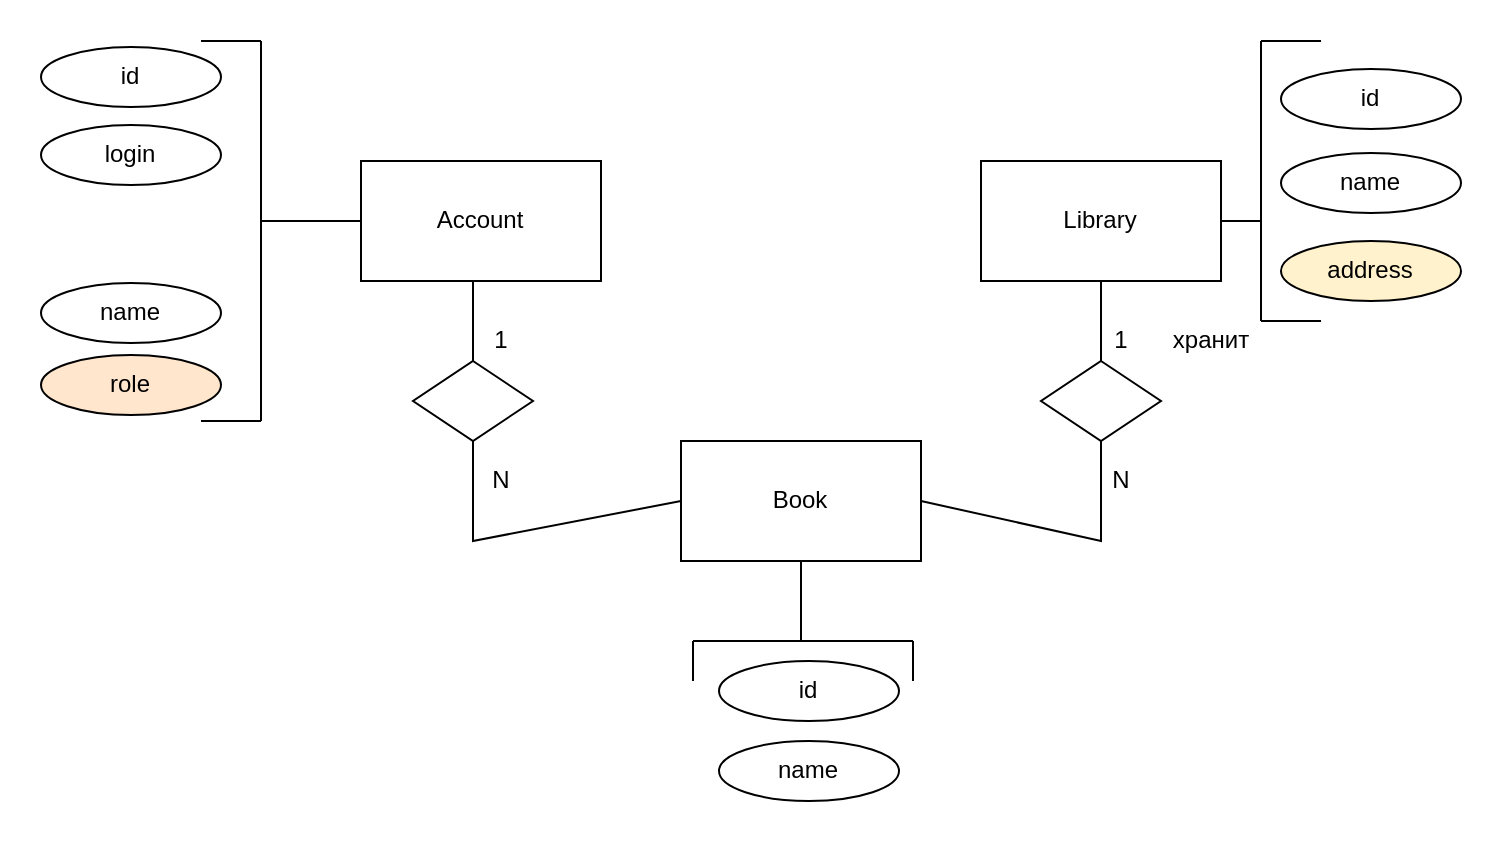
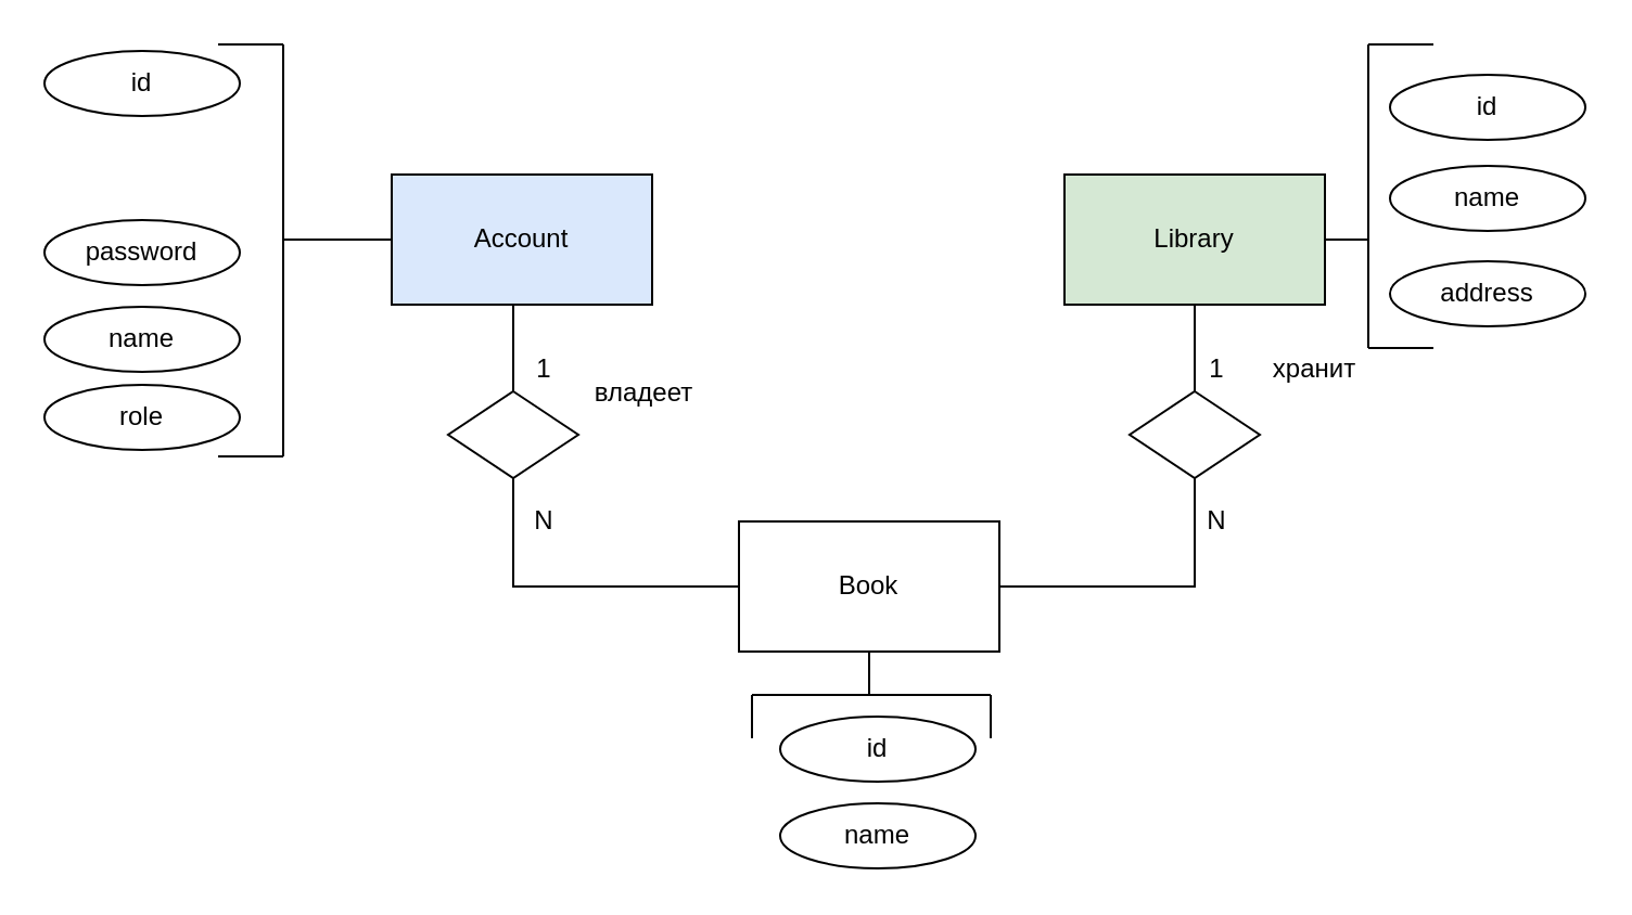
  <mxCell id="0" />
  <mxCell id="1" parent="0" />
- <mxCell id="2" value="Book" style="rounded=0;whiteSpace=wrap;html=1;" vertex="1" parent="1"><mxGeometry x="340" y="220" width="120" height="60" as="geometry" /></mxCell>
- <mxCell id="3" value="Library" style="rounded=0;whiteSpace=wrap;html=1;" vertex="1" parent="1"><mxGeometry x="490" y="80" width="120" height="60" as="geometry" /></mxCell>
- <mxCell id="4" value="Account" style="rounded=0;whiteSpace=wrap;html=1;" vertex="1" parent="1"><mxGeometry x="180" y="80" width="120" height="60" as="geometry" /></mxCell>
+ <mxCell id="2" value="Book" style="rounded=0;whiteSpace=wrap;html=1;" vertex="1" parent="1"><mxGeometry x="340" y="240" width="120" height="60" as="geometry" /></mxCell>
+ <mxCell id="3" value="Library" style="rounded=0;whiteSpace=wrap;html=1;fillColor=#d5e8d4;" vertex="1" parent="1"><mxGeometry x="490" y="80" width="120" height="60" as="geometry" /></mxCell>
+ <mxCell id="4" value="Account" style="rounded=0;whiteSpace=wrap;html=1;fillColor=#dae8fc;" vertex="1" parent="1"><mxGeometry x="180" y="80" width="120" height="60" as="geometry" /></mxCell>
  <mxCell id="5" value="" style="rhombus;whiteSpace=wrap;html=1;" vertex="1" parent="1"><mxGeometry x="520" y="180" width="60" height="40" as="geometry" /></mxCell>
  <mxCell id="6" value="" style="endArrow=none;html=1;rounded=0;exitX=1;exitY=0.5;exitDx=0;exitDy=0;entryX=0.5;entryY=1;entryDx=0;entryDy=0;" edge="1" parent="1" source="2" target="5"><mxGeometry width="50" height="50" relative="1" as="geometry"><mxPoint x="380" y="250" as="sourcePoint" /><mxPoint x="430" y="200" as="targetPoint" /><Array as="points"><mxPoint x="550" y="270" /></Array></mxGeometry></mxCell>
  <mxCell id="7" value="" style="endArrow=none;html=1;rounded=0;exitX=0.5;exitY=1;exitDx=0;exitDy=0;entryX=0.5;entryY=0;entryDx=0;entryDy=0;" edge="1" parent="1" source="3" target="5"><mxGeometry width="50" height="50" relative="1" as="geometry"><mxPoint x="474" y="280" as="sourcePoint" /><mxPoint x="560" y="230" as="targetPoint" /></mxGeometry></mxCell>
  <mxCell id="8" value="" style="rhombus;whiteSpace=wrap;html=1;" vertex="1" parent="1"><mxGeometry x="206" y="180" width="60" height="40" as="geometry" /></mxCell>
  <mxCell id="9" value="" style="endArrow=none;html=1;rounded=0;exitX=0;exitY=0.5;exitDx=0;exitDy=0;entryX=0.5;entryY=1;entryDx=0;entryDy=0;" edge="1" parent="1" source="2" target="8"><mxGeometry width="50" height="50" relative="1" as="geometry"><mxPoint x="150" y="270" as="sourcePoint" /><mxPoint x="116" y="200" as="targetPoint" /><Array as="points"><mxPoint x="236" y="270" /></Array></mxGeometry></mxCell>
  <mxCell id="10" value="" style="endArrow=none;html=1;rounded=0;exitX=0.5;exitY=1;exitDx=0;exitDy=0;entryX=0.5;entryY=0;entryDx=0;entryDy=0;" edge="1" parent="1" target="8"><mxGeometry width="50" height="50" relative="1" as="geometry"><mxPoint x="236" y="140" as="sourcePoint" /><mxPoint x="246" y="230" as="targetPoint" /></mxGeometry></mxCell>
  <mxCell id="11" value="1" style="text;html=1;align=center;verticalAlign=middle;resizable=0;points=[];autosize=1;strokeColor=none;fillColor=none;" vertex="1" parent="1"><mxGeometry x="550" y="160" width="20" height="20" as="geometry" /></mxCell>
  <mxCell id="12" value="N" style="text;html=1;align=center;verticalAlign=middle;resizable=0;points=[];autosize=1;strokeColor=none;fillColor=none;" vertex="1" parent="1"><mxGeometry x="550" y="230" width="20" height="20" as="geometry" /></mxCell>
  <mxCell id="13" value="1" style="text;html=1;align=center;verticalAlign=middle;resizable=0;points=[];autosize=1;strokeColor=none;fillColor=none;" vertex="1" parent="1"><mxGeometry x="240" y="160" width="20" height="20" as="geometry" /></mxCell>
  <mxCell id="14" value="N" style="text;html=1;align=center;verticalAlign=middle;resizable=0;points=[];autosize=1;strokeColor=none;fillColor=none;" vertex="1" parent="1"><mxGeometry x="240" y="230" width="20" height="20" as="geometry" /></mxCell>
- <mxCell id="15" value="login" style="ellipse;whiteSpace=wrap;html=1;" vertex="1" parent="1"><mxGeometry x="20" y="62" width="90" height="30" as="geometry" /></mxCell>
  <mxCell id="16" value="id" style="ellipse;whiteSpace=wrap;html=1;" vertex="1" parent="1"><mxGeometry x="20" y="23" width="90" height="30" as="geometry" /></mxCell>
+ <mxCell id="17" value="password" style="ellipse;whiteSpace=wrap;html=1;" vertex="1" parent="1"><mxGeometry x="20" y="101" width="90" height="30" as="geometry" /></mxCell>
  <mxCell id="18" value="name" style="ellipse;whiteSpace=wrap;html=1;" vertex="1" parent="1"><mxGeometry x="20" y="141" width="90" height="30" as="geometry" /></mxCell>
  <mxCell id="19" value="name" style="ellipse;whiteSpace=wrap;html=1;" vertex="1" parent="1"><mxGeometry x="640" y="76" width="90" height="30" as="geometry" /></mxCell>
  <mxCell id="20" value="id" style="ellipse;whiteSpace=wrap;html=1;" vertex="1" parent="1"><mxGeometry x="640" y="34" width="90" height="30" as="geometry" /></mxCell>
- <mxCell id="21" value="address" style="ellipse;whiteSpace=wrap;html=1;fillColor=#fff2cc;" vertex="1" parent="1"><mxGeometry x="640" y="120" width="90" height="30" as="geometry" /></mxCell>
+ <mxCell id="21" value="address" style="ellipse;whiteSpace=wrap;html=1;" vertex="1" parent="1"><mxGeometry x="640" y="120" width="90" height="30" as="geometry" /></mxCell>
  <mxCell id="22" value="" style="endArrow=none;html=1;rounded=0;" edge="1" parent="1"><mxGeometry width="50" height="50" relative="1" as="geometry"><mxPoint x="130" y="210" as="sourcePoint" /><mxPoint x="130" y="20" as="targetPoint" /></mxGeometry></mxCell>
  <mxCell id="23" value="" style="endArrow=none;html=1;rounded=0;" edge="1" parent="1"><mxGeometry width="50" height="50" relative="1" as="geometry"><mxPoint x="130" y="210" as="sourcePoint" /><mxPoint x="100" y="210" as="targetPoint" /></mxGeometry></mxCell>
  <mxCell id="24" value="" style="endArrow=none;html=1;rounded=0;" edge="1" parent="1"><mxGeometry width="50" height="50" relative="1" as="geometry"><mxPoint x="130" y="20" as="sourcePoint" /><mxPoint x="100" y="20" as="targetPoint" /></mxGeometry></mxCell>
  <mxCell id="25" value="" style="endArrow=none;html=1;rounded=0;entryX=0;entryY=0.5;entryDx=0;entryDy=0;" edge="1" parent="1" target="4"><mxGeometry width="50" height="50" relative="1" as="geometry"><mxPoint x="130" y="110" as="sourcePoint" /><mxPoint x="320" y="80" as="targetPoint" /></mxGeometry></mxCell>
  <mxCell id="26" value="" style="endArrow=none;html=1;rounded=0;" edge="1" parent="1"><mxGeometry width="50" height="50" relative="1" as="geometry"><mxPoint x="630" y="160" as="sourcePoint" /><mxPoint x="630" y="20" as="targetPoint" /></mxGeometry></mxCell>
  <mxCell id="27" value="" style="endArrow=none;html=1;rounded=0;" edge="1" parent="1"><mxGeometry width="50" height="50" relative="1" as="geometry"><mxPoint x="660" y="160" as="sourcePoint" /><mxPoint x="630" y="160" as="targetPoint" /></mxGeometry></mxCell>
  <mxCell id="28" value="" style="endArrow=none;html=1;rounded=0;" edge="1" parent="1"><mxGeometry width="50" height="50" relative="1" as="geometry"><mxPoint x="630" y="20" as="sourcePoint" /><mxPoint x="660" y="20" as="targetPoint" /></mxGeometry></mxCell>
  <mxCell id="29" value="" style="endArrow=none;html=1;rounded=0;entryX=1;entryY=0.5;entryDx=0;entryDy=0;" edge="1" parent="1" target="3"><mxGeometry width="50" height="50" relative="1" as="geometry"><mxPoint x="630" y="110" as="sourcePoint" /><mxPoint x="680" y="110" as="targetPoint" /></mxGeometry></mxCell>
  <mxCell id="30" value="" style="endArrow=none;html=1;rounded=0;" edge="1" parent="1"><mxGeometry width="50" height="50" relative="1" as="geometry"><mxPoint x="346" y="320" as="sourcePoint" /><mxPoint x="456" y="320" as="targetPoint" /></mxGeometry></mxCell>
  <mxCell id="31" value="" style="endArrow=none;html=1;rounded=0;entryX=0.5;entryY=1;entryDx=0;entryDy=0;" edge="1" parent="1" target="2"><mxGeometry width="50" height="50" relative="1" as="geometry"><mxPoint x="400" y="320" as="sourcePoint" /><mxPoint x="456" y="280" as="targetPoint" /></mxGeometry></mxCell>
  <mxCell id="32" value="" style="endArrow=none;html=1;rounded=0;" edge="1" parent="1"><mxGeometry width="50" height="50" relative="1" as="geometry"><mxPoint x="346" y="320" as="sourcePoint" /><mxPoint x="346" y="340" as="targetPoint" /></mxGeometry></mxCell>
  <mxCell id="33" value="" style="endArrow=none;html=1;rounded=0;" edge="1" parent="1"><mxGeometry width="50" height="50" relative="1" as="geometry"><mxPoint x="456" y="340" as="sourcePoint" /><mxPoint x="456" y="320" as="targetPoint" /></mxGeometry></mxCell>
- <mxCell id="34" value="role" style="ellipse;whiteSpace=wrap;html=1;fillColor=#ffe6cc;" vertex="1" parent="1"><mxGeometry x="20" y="177" width="90" height="30" as="geometry" /></mxCell>
+ <mxCell id="34" value="role" style="ellipse;whiteSpace=wrap;html=1;" vertex="1" parent="1"><mxGeometry x="20" y="177" width="90" height="30" as="geometry" /></mxCell>
+ <mxCell id="35" value="владеет" style="text;html=1;align=center;verticalAlign=middle;resizable=0;points=[];autosize=1;strokeColor=none;fillColor=none;" vertex="1" parent="1"><mxGeometry x="266" y="171" width="60" height="20" as="geometry" /></mxCell>
  <mxCell id="36" value="хранит" style="text;html=1;align=center;verticalAlign=middle;resizable=0;points=[];autosize=1;strokeColor=none;fillColor=none;" vertex="1" parent="1"><mxGeometry x="580" y="160" width="50" height="20" as="geometry" /></mxCell>
  <mxCell id="37" value="name" style="ellipse;whiteSpace=wrap;html=1;" vertex="1" parent="1"><mxGeometry x="359" y="370" width="90" height="30" as="geometry" /></mxCell>
  <mxCell id="38" value="id" style="ellipse;whiteSpace=wrap;html=1;" vertex="1" parent="1"><mxGeometry x="359" y="330" width="90" height="30" as="geometry" /></mxCell>
